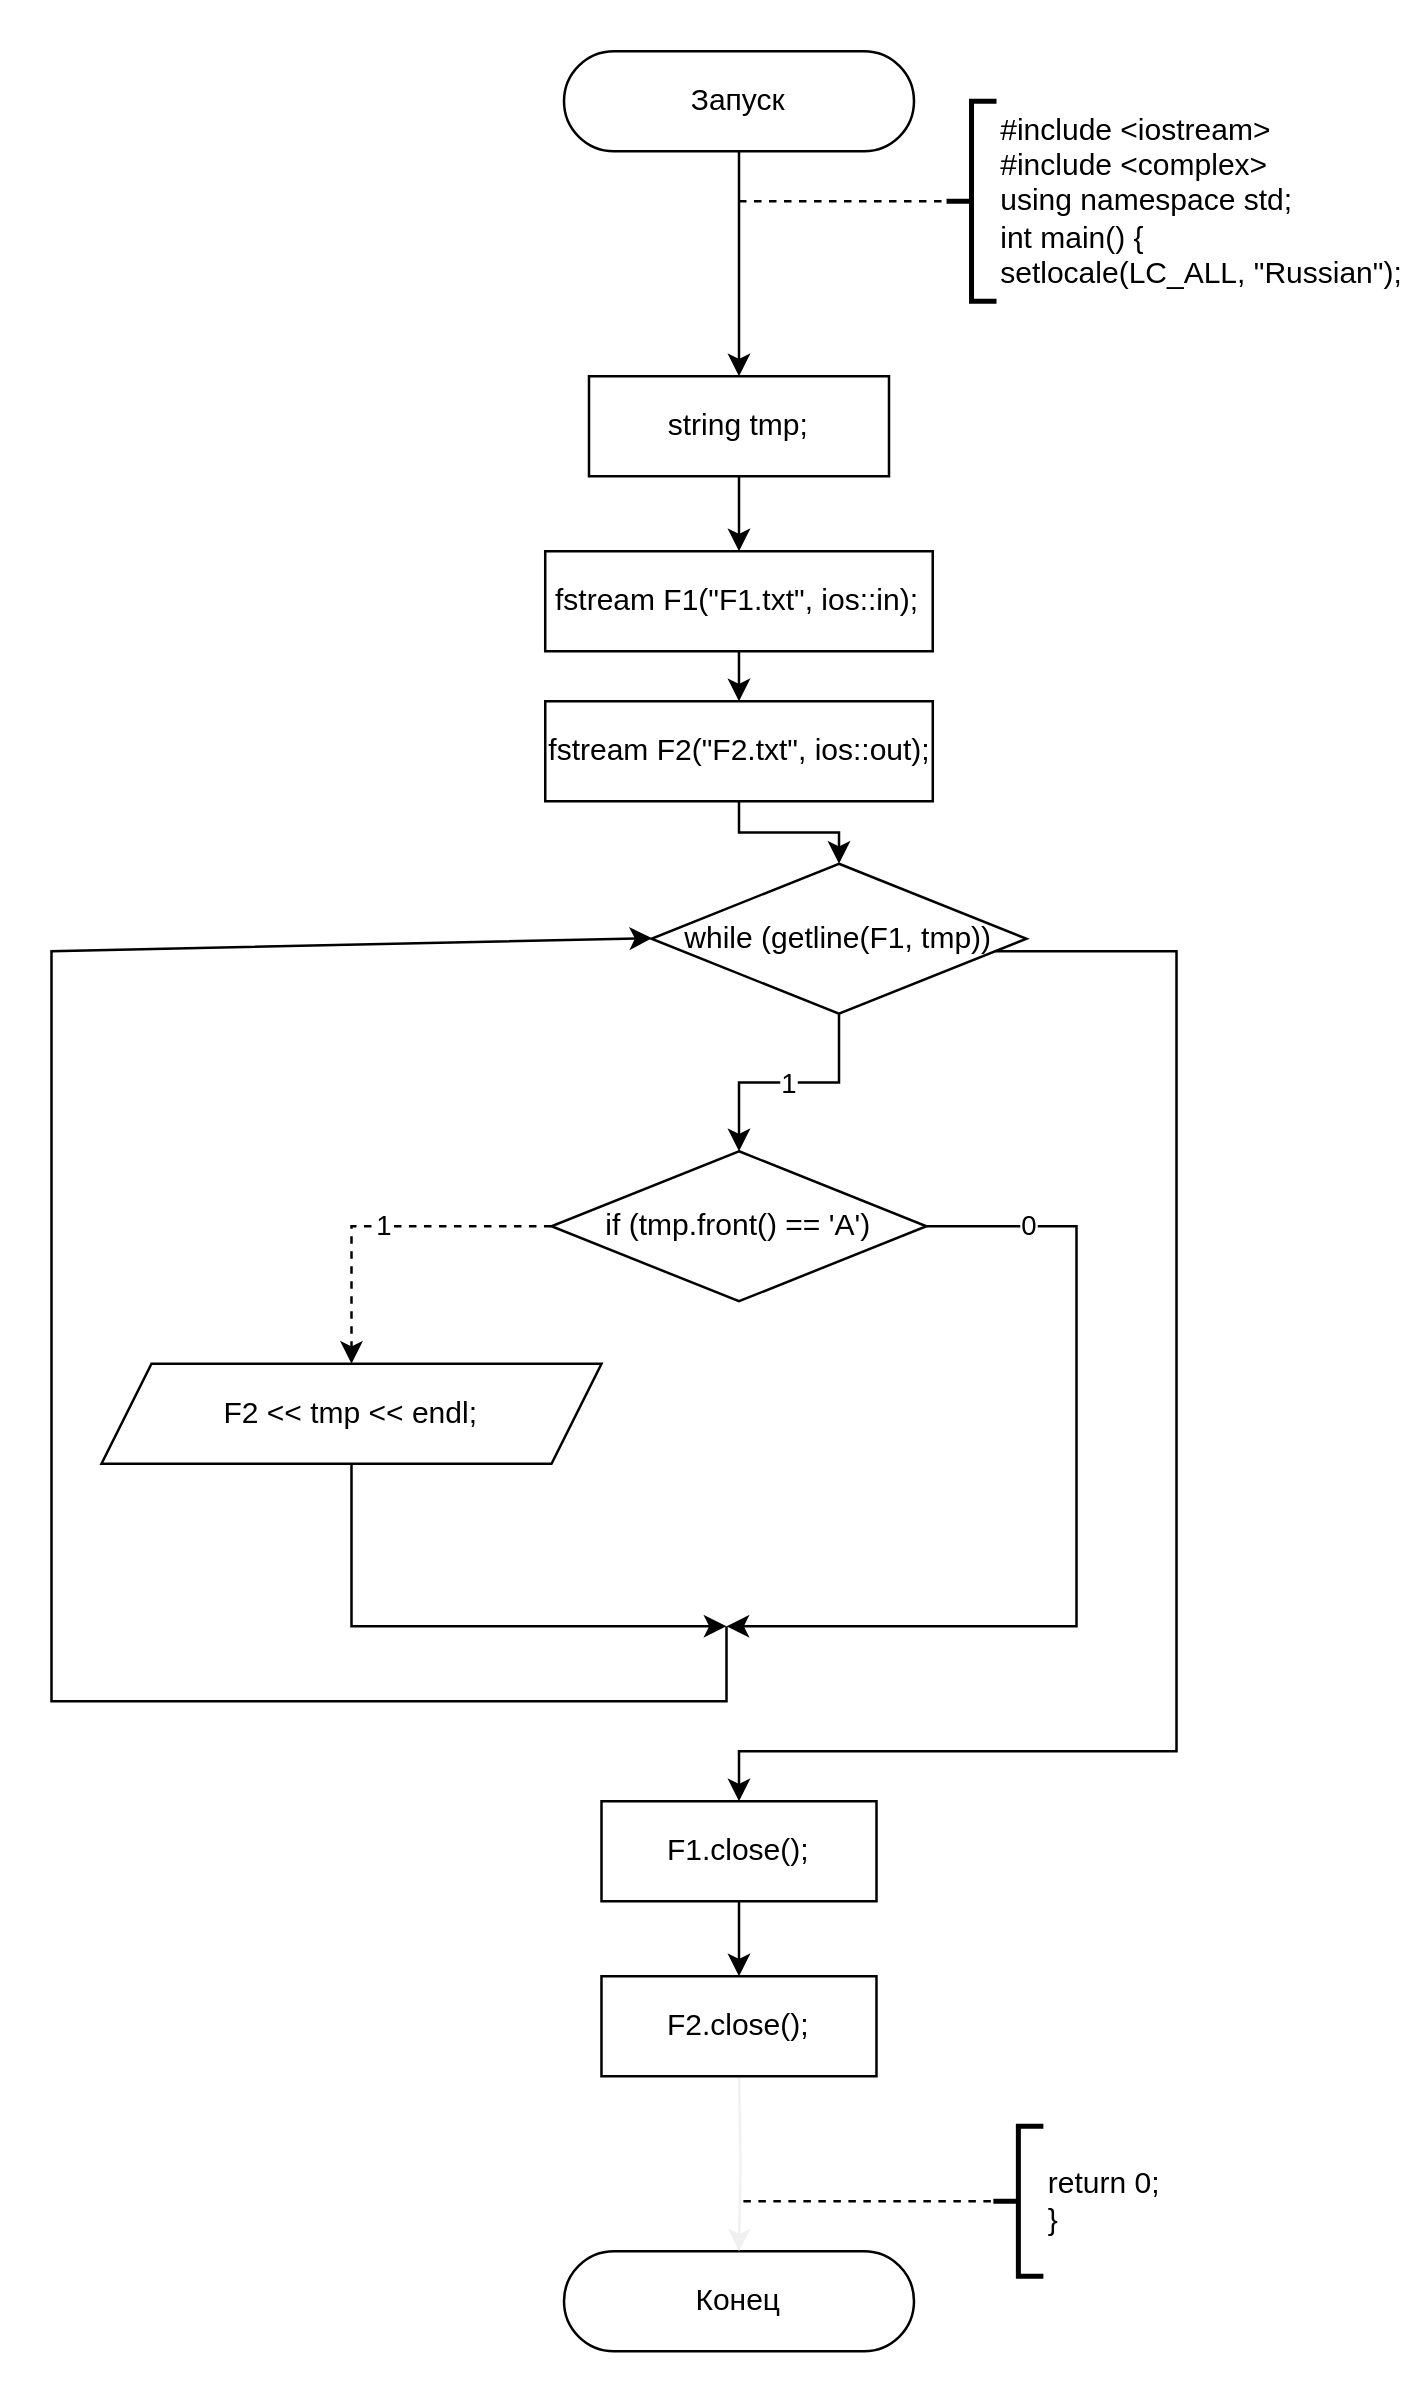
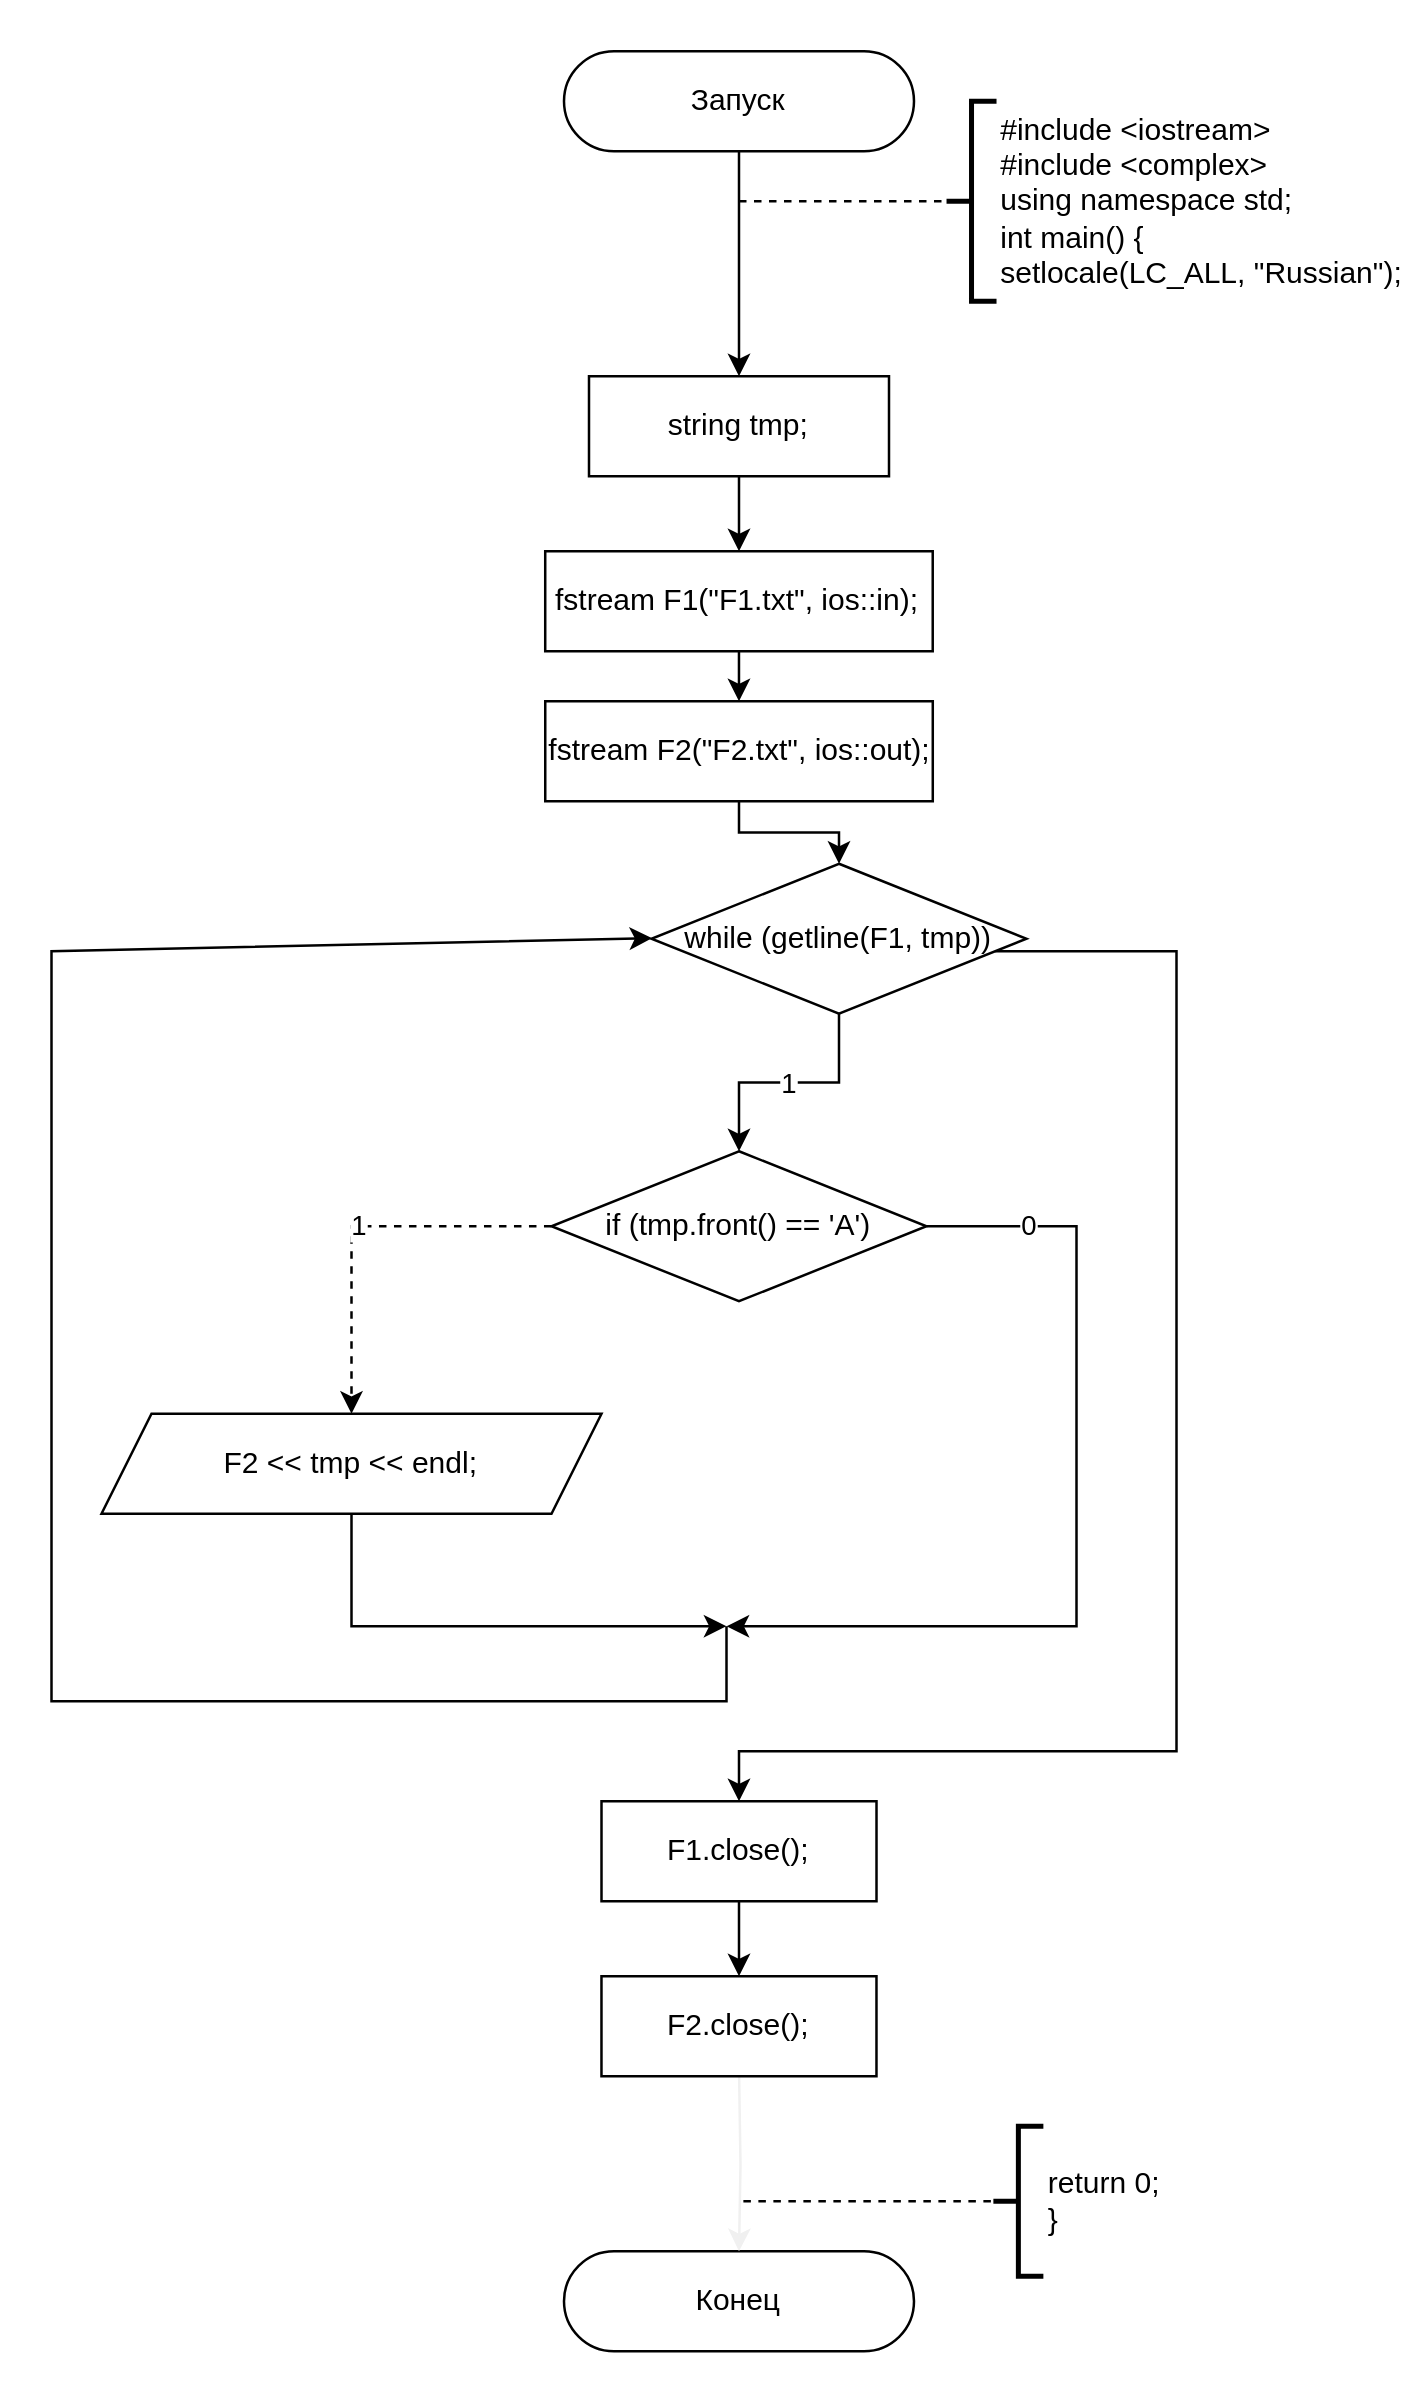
  <mxCell id="0" />
  <mxCell id="1" parent="0" />
  <mxCell id="2" style="edgeStyle=orthogonalEdgeStyle;rounded=0;orthogonalLoop=1;jettySize=auto;html=1;" parent="1" source="3" edge="1"><mxGeometry relative="1" as="geometry"><mxPoint x="295" y="150" as="targetPoint" /></mxGeometry></mxCell>
  <mxCell id="3" value="Запуск" style="rounded=1;whiteSpace=wrap;html=1;arcSize=50;" parent="1" vertex="1"><mxGeometry x="225" y="20" width="140" height="40" as="geometry" /></mxCell>
  <mxCell id="4" value="#include &amp;lt;iostream&amp;gt;&lt;br&gt;#include &amp;lt;complex&amp;gt;&lt;br&gt;using namespace std;&lt;br&gt;int main() {&lt;br&gt;setlocale(LC_ALL, &quot;Russian&quot;);" style="strokeWidth=2;html=1;shape=mxgraph.flowchart.annotation_2;align=left;labelPosition=right;pointerEvents=1;" parent="1" vertex="1"><mxGeometry x="378.01" y="40" width="20" height="80" as="geometry" /></mxCell>
  <mxCell id="5" value="" style="endArrow=none;dashed=1;html=1;entryX=0;entryY=0.5;entryDx=0;entryDy=0;entryPerimeter=0;" parent="1" target="4" edge="1"><mxGeometry width="50" height="50" relative="1" as="geometry"><mxPoint x="295" y="80" as="sourcePoint" /><mxPoint x="385" y="70" as="targetPoint" /></mxGeometry></mxCell>
  <mxCell id="6" value="Конец" style="rounded=1;whiteSpace=wrap;html=1;arcSize=50;" parent="1" vertex="1"><mxGeometry x="225" y="900" width="140" height="40" as="geometry" /></mxCell>
  <mxCell id="7" value="return 0;&lt;br&gt;}" style="strokeWidth=2;html=1;shape=mxgraph.flowchart.annotation_2;align=left;labelPosition=right;pointerEvents=1;" parent="1" vertex="1"><mxGeometry x="396.75" y="850" width="20" height="60" as="geometry" /></mxCell>
  <mxCell id="8" value="" style="endArrow=none;dashed=1;html=1;entryX=0;entryY=0.5;entryDx=0;entryDy=0;entryPerimeter=0;" parent="1" edge="1"><mxGeometry width="50" height="50" relative="1" as="geometry"><mxPoint x="296.75" y="880" as="sourcePoint" /><mxPoint x="396.75" y="880" as="targetPoint" /></mxGeometry></mxCell>
  <mxCell id="9" style="edgeStyle=orthogonalEdgeStyle;rounded=0;html=1;strokeColor=#f0f0f0;" parent="1" target="6" edge="1"><mxGeometry relative="1" as="geometry"><mxPoint x="295.05" y="830" as="sourcePoint" /></mxGeometry></mxCell>
  <mxCell id="10" style="edgeStyle=orthogonalEdgeStyle;html=1;rounded=0;" edge="1" parent="1" source="11" target="13"><mxGeometry relative="1" as="geometry" /></mxCell>
  <mxCell id="11" value="string tmp;" style="rounded=0;whiteSpace=wrap;html=1;" vertex="1" parent="1"><mxGeometry x="235" y="150" width="120" height="40" as="geometry" /></mxCell>
  <mxCell id="12" style="edgeStyle=orthogonalEdgeStyle;rounded=0;html=1;" edge="1" parent="1" source="13" target="15"><mxGeometry relative="1" as="geometry" /></mxCell>
  <mxCell id="13" value="fstream F1(&quot;F1.txt&quot;, ios::in);" style="rounded=0;whiteSpace=wrap;html=1;" vertex="1" parent="1"><mxGeometry x="217.49" y="220" width="155" height="40" as="geometry" /></mxCell>
  <mxCell id="14" style="edgeStyle=orthogonalEdgeStyle;rounded=0;html=1;" edge="1" parent="1" source="15" target="18"><mxGeometry relative="1" as="geometry" /></mxCell>
  <mxCell id="15" value="fstream F2(&quot;F2.txt&quot;, ios::out);" style="rounded=0;whiteSpace=wrap;html=1;" vertex="1" parent="1"><mxGeometry x="217.5" y="280" width="155.01" height="40" as="geometry" /></mxCell>
  <mxCell id="16" value="1" style="edgeStyle=orthogonalEdgeStyle;rounded=0;html=1;" edge="1" parent="1" source="18" target="21"><mxGeometry relative="1" as="geometry" /></mxCell>
  <mxCell id="17" style="edgeStyle=orthogonalEdgeStyle;rounded=0;html=1;" edge="1" parent="1" source="18" target="26"><mxGeometry relative="1" as="geometry"><Array as="points"><mxPoint x="470" y="380" /><mxPoint x="470" y="700" /><mxPoint x="295" y="700" /></Array></mxGeometry></mxCell>
  <mxCell id="18" value="while (getline(F1, tmp))" style="rhombus;whiteSpace=wrap;html=1;" vertex="1" parent="1"><mxGeometry x="259.99" y="345" width="150" height="60" as="geometry" /></mxCell>
  <mxCell id="19" value="1" style="edgeStyle=orthogonalEdgeStyle;rounded=0;html=1;dashed=1;" edge="1" parent="1" source="21" target="23"><mxGeometry relative="1" as="geometry"><Array as="points"><mxPoint x="140" y="490" /></Array></mxGeometry></mxCell>
  <mxCell id="20" value="0" style="edgeStyle=orthogonalEdgeStyle;rounded=0;html=1;" edge="1" parent="1" source="21"><mxGeometry x="-0.775" relative="1" as="geometry"><mxPoint x="290" y="650" as="targetPoint" /><Array as="points"><mxPoint x="430" y="490" /><mxPoint x="430" y="650" /></Array><mxPoint as="offset" /></mxGeometry></mxCell>
  <mxCell id="21" value="if (tmp.front() == 'А')" style="rhombus;whiteSpace=wrap;html=1;" vertex="1" parent="1"><mxGeometry x="219.99" y="460" width="150" height="60" as="geometry" /></mxCell>
  <mxCell id="22" style="edgeStyle=orthogonalEdgeStyle;rounded=0;html=1;" edge="1" parent="1" source="23"><mxGeometry relative="1" as="geometry"><mxPoint x="290" y="650" as="targetPoint" /><Array as="points"><mxPoint x="140" y="650" /></Array></mxGeometry></mxCell>
- <mxCell id="23" value="F2 &amp;lt;&amp;lt; tmp &amp;lt;&amp;lt; endl;" style="shape=parallelogram;perimeter=parallelogramPerimeter;whiteSpace=wrap;html=1;fixedSize=1;" vertex="1" parent="1"><mxGeometry x="40" y="545" width="200" height="40" as="geometry" /></mxCell>
+ <mxCell id="23" value="F2 &amp;lt;&amp;lt; tmp &amp;lt;&amp;lt; endl;" style="shape=parallelogram;perimeter=parallelogramPerimeter;whiteSpace=wrap;html=1;fixedSize=1;" vertex="1" parent="1"><mxGeometry x="40" y="565" width="200" height="40" as="geometry" /></mxCell>
  <mxCell id="24" value="" style="endArrow=classic;html=1;rounded=0;entryX=0.002;entryY=0.496;entryDx=0;entryDy=0;entryPerimeter=0;" edge="1" parent="1" target="18"><mxGeometry width="50" height="50" relative="1" as="geometry"><mxPoint x="290" y="650" as="sourcePoint" /><mxPoint x="330" y="490" as="targetPoint" /><Array as="points"><mxPoint x="290" y="680" /><mxPoint x="20" y="680" /><mxPoint x="20" y="380" /></Array></mxGeometry></mxCell>
  <mxCell id="25" style="edgeStyle=orthogonalEdgeStyle;rounded=0;html=1;" edge="1" parent="1" source="26" target="27"><mxGeometry relative="1" as="geometry" /></mxCell>
  <mxCell id="26" value="F1.close();" style="rounded=0;whiteSpace=wrap;html=1;" vertex="1" parent="1"><mxGeometry x="240" y="720" width="110" height="40" as="geometry" /></mxCell>
  <mxCell id="27" value="F2.close();" style="rounded=0;whiteSpace=wrap;html=1;" vertex="1" parent="1"><mxGeometry x="239.99" y="790" width="110" height="40" as="geometry" /></mxCell>
